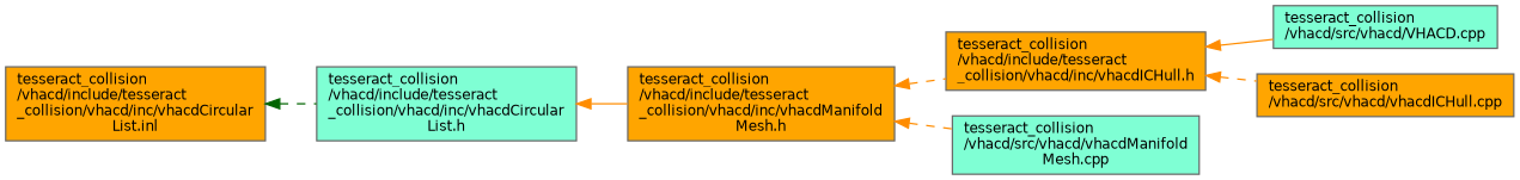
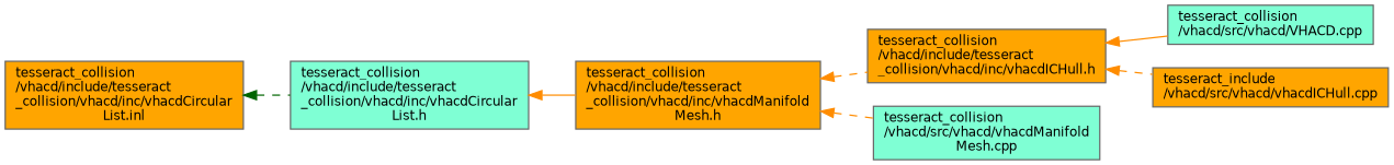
  digraph {
    rankdir=LR
    node [color=grey40 fillcolor=orange fontname=Helvetica fontsize=10 shape=box style=filled]
    edge [color=darkorange dir=back fontname=Helvetica fontsize=10 labelfontname=Helvetica labelfontsize=10 style=dashed]
    n1 [color=gray40 fontcolor=black height=0.2 label="tesseract_collision\l/vhacd/include/tesseract\l_collision/vhacd/inc/vhacdCircular\lList.inl" width=0.4]
    n2 [fillcolor=aquamarine height=0.2 label="tesseract_collision\l/vhacd/include/tesseract\l_collision/vhacd/inc/vhacdCircular\lList.h" width=0.4]
    n3 [height=0.2 label="tesseract_collision\l/vhacd/include/tesseract\l_collision/vhacd/inc/vhacdManifold\lMesh.h" width=0.4]
    n4 [height=0.2 label="tesseract_collision\l/vhacd/include/tesseract\l_collision/vhacd/inc/vhacdICHull.h" width=0.4]
    n5 [fillcolor=aquamarine height=0.2 label="tesseract_collision\l/vhacd/src/vhacd/vhacdManifold\lMesh.cpp" width=0.4]
    n6 [fillcolor=aquamarine height=0.2 label="tesseract_collision\l/vhacd/src/vhacd/VHACD.cpp" width=0.4]
-   n7 [height=0.2 label="tesseract_collision\l/vhacd/src/vhacd/vhacdICHull.cpp" width=0.4]
+   n7 [height=0.2 label="tesseract_include\l/vhacd/src/vhacd/vhacdICHull.cpp" width=0.4]
    n1 -> n2 [color=darkgreen]
    n2 -> n3 [style=solid]
    n3 -> n4
    n3 -> n5
    n4 -> n6 [style=solid]
    n4 -> n7
  }
